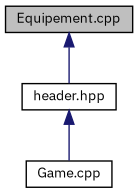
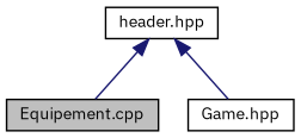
  digraph {
    fontname="IBM Plex Sans"
    node [color=black fillcolor=white fontname="IBM Plex Sans" fontsize=10 shape=record style=filled]
    edge [color=midnightblue dir=back fontname="IBM Plex Sans" fontsize=10 labelfontname=Helvetica labelfontsize=10 style=solid]
    n1 [fillcolor=grey75 fontcolor=black height=0.2 label="Equipement.cpp" width=0.4]
    n2 [height=0.2 label="header.hpp" width=0.4]
-   n3 [height=0.2 label="Game.cpp" width=0.4]
-   n1 -> n2
+   n3 [height=0.2 label="Game.hpp" width=0.4]
+   n2 -> n1
    n2 -> n3
  }
